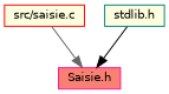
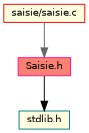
  digraph {
    node [fillcolor=lightyellow fontname=Helvetica fontsize=10 shape=record style=filled]
    edge [fontname=Helvetica fontsize=10 labelfontname=Helvetica labelfontsize=10 style=solid]
-   n1 [color=red fontcolor=black height=0.2 label="src/saisie.c" width=0.4]
+   n1 [color=red fontcolor=black height=0.2 label="saisie/saisie.c" width=0.4]
    n2 [color=deeppink fillcolor=salmon height=0.2 label="Saisie.h" width=0.4]
    n3 [color=teal height=0.2 label="stdlib.h" width=0.4]
    n1 -> n2 [color=gray40]
-   n3 -> n2 [color=black]
+   n2 -> n3 [color=black]
  }
